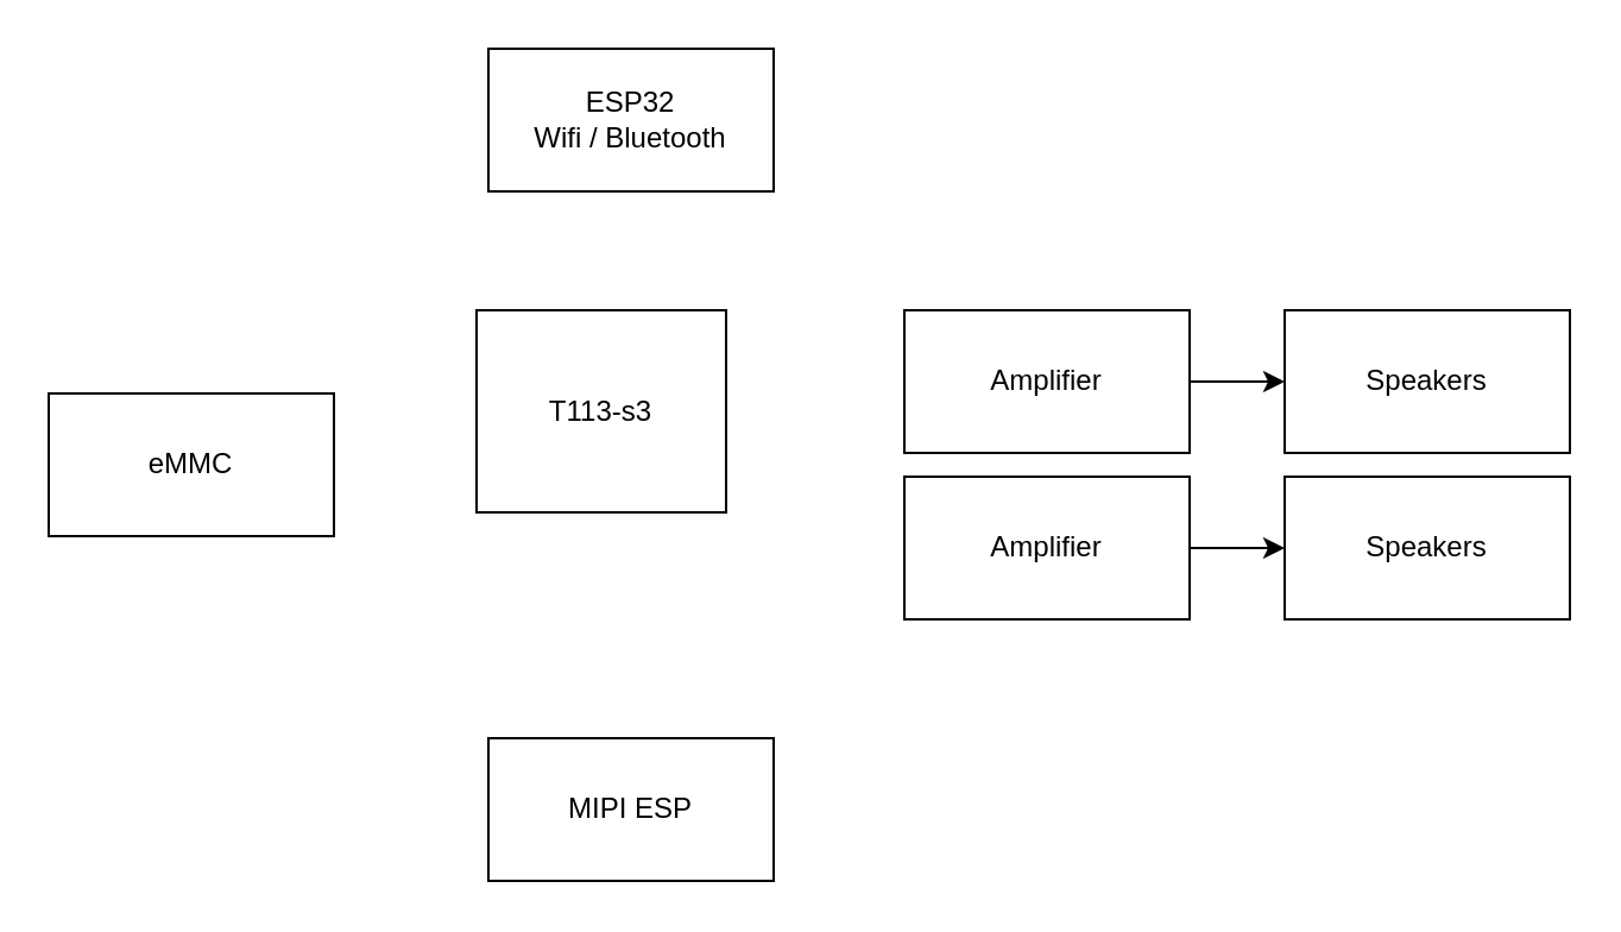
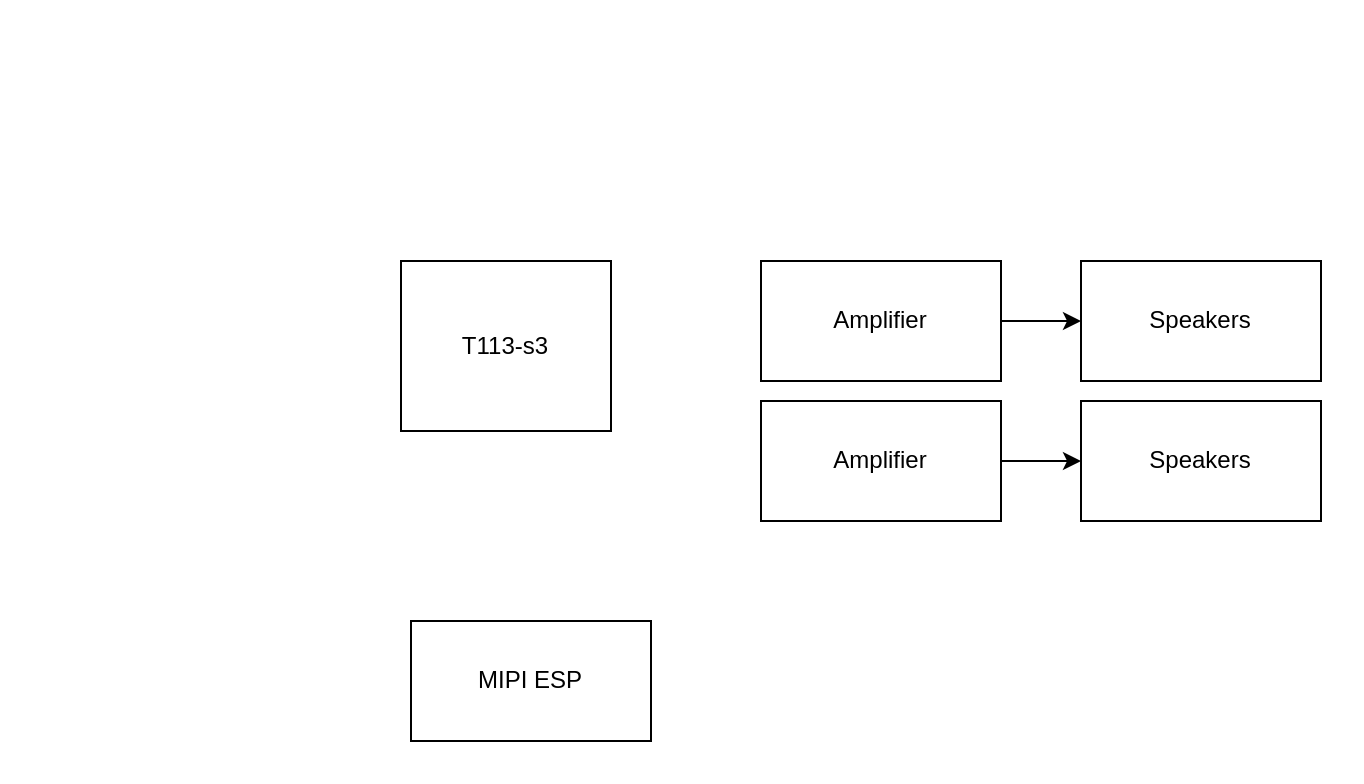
  <mxCell id="0" />
  <mxCell id="1" parent="0" />
  <mxCell id="2" value="T113-s3" style="whiteSpace=wrap;html=1;aspect=fixed;" vertex="1" parent="1"><mxGeometry x="200" y="130" width="105" height="85" as="geometry" /></mxCell>
- <mxCell id="3" value="eMMC" style="rounded=0;whiteSpace=wrap;html=1;" vertex="1" parent="1"><mxGeometry x="20" y="165" width="120" height="60" as="geometry" /></mxCell>
- <mxCell id="4" value="ESP32&lt;br&gt;Wifi / Bluetooth" style="rounded=0;whiteSpace=wrap;html=1;" vertex="1" parent="1"><mxGeometry x="205" y="20" width="120" height="60" as="geometry" /></mxCell>
  <mxCell id="5" value="MIPI ESP" style="rounded=0;whiteSpace=wrap;html=1;" vertex="1" parent="1"><mxGeometry x="205" y="310" width="120" height="60" as="geometry" /></mxCell>
  <mxCell id="6" style="edgeStyle=orthogonalEdgeStyle;rounded=0;orthogonalLoop=1;jettySize=auto;html=1;exitX=1;exitY=0.5;exitDx=0;exitDy=0;" edge="1" parent="1" source="7" target="8"><mxGeometry relative="1" as="geometry" /></mxCell>
  <mxCell id="7" value="Amplifier" style="rounded=0;whiteSpace=wrap;html=1;" vertex="1" parent="1"><mxGeometry x="380" y="130" width="120" height="60" as="geometry" /></mxCell>
  <mxCell id="8" value="Speakers" style="rounded=0;whiteSpace=wrap;html=1;" vertex="1" parent="1"><mxGeometry x="540" y="130" width="120" height="60" as="geometry" /></mxCell>
  <mxCell id="9" style="edgeStyle=orthogonalEdgeStyle;rounded=0;orthogonalLoop=1;jettySize=auto;html=1;exitX=1;exitY=0.5;exitDx=0;exitDy=0;entryX=0;entryY=0.5;entryDx=0;entryDy=0;" edge="1" parent="1" source="10" target="11"><mxGeometry relative="1" as="geometry" /></mxCell>
  <mxCell id="10" value="Amplifier" style="rounded=0;whiteSpace=wrap;html=1;" vertex="1" parent="1"><mxGeometry x="380" y="200" width="120" height="60" as="geometry" /></mxCell>
  <mxCell id="11" value="Speakers" style="rounded=0;whiteSpace=wrap;html=1;" vertex="1" parent="1"><mxGeometry x="540" y="200" width="120" height="60" as="geometry" /></mxCell>
